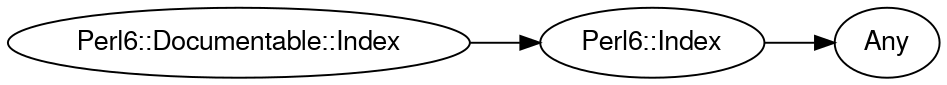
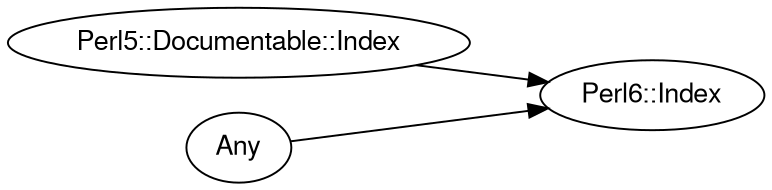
  digraph {
    rankdir=LR
    splines=polyline
    node [color="#000000" fontcolor="#000000" fontname=FreeSans]
    edge [color="#000000"]
    n1 [label="Perl6::Index"]
-   "Perl6::Documentable::Index"
+   "Perl6::Documentable::Index" [label="Perl5::Documentable::Index"]
    Any
-   n1 -> Any
+   Any -> n1
    "Perl6::Documentable::Index" -> n1
  }
